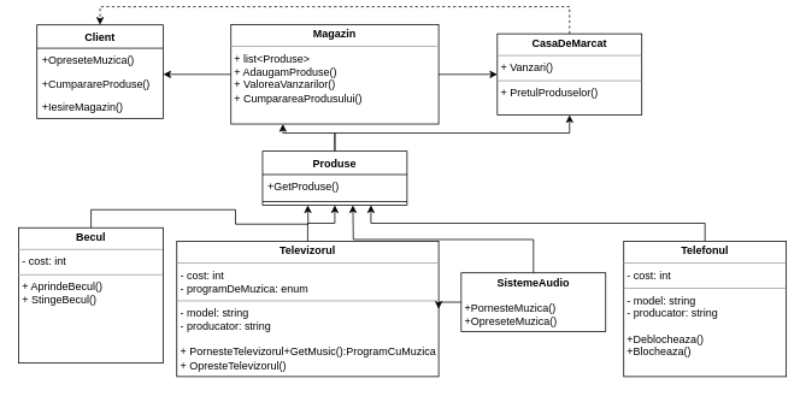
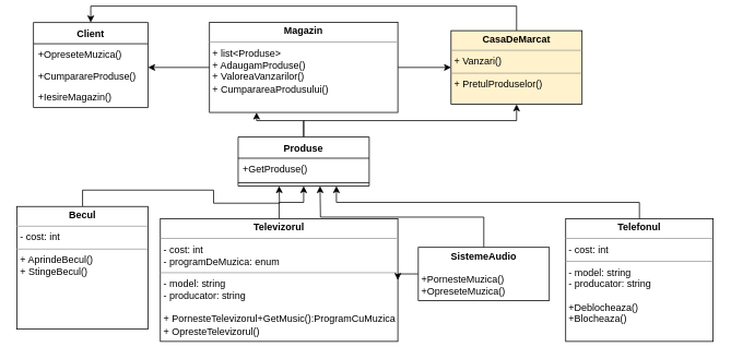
  <mxCell id="0" />
  <mxCell id="1" parent="0" />
  <mxCell id="2" style="edgeStyle=orthogonalEdgeStyle;rounded=0;orthogonalLoop=1;jettySize=auto;html=1;exitX=1;exitY=0.5;exitDx=0;exitDy=0;entryX=0;entryY=0.5;entryDx=0;entryDy=0;" edge="1" parent="1" source="4" target="6"><mxGeometry relative="1" as="geometry" /></mxCell>
  <mxCell id="3" style="edgeStyle=orthogonalEdgeStyle;rounded=0;orthogonalLoop=1;jettySize=auto;html=1;exitX=0;exitY=0.5;exitDx=0;exitDy=0;entryX=1;entryY=0.115;entryDx=0;entryDy=0;entryPerimeter=0;" edge="1" parent="1" source="4" target="24"><mxGeometry relative="1" as="geometry" /></mxCell>
  <mxCell id="4" value="&lt;p style=&quot;margin:0px;margin-top:4px;text-align:center;&quot;&gt;&lt;b&gt;Magazin&lt;/b&gt;&lt;/p&gt;&lt;hr size=&quot;1&quot;&gt;&lt;p style=&quot;margin:0px;margin-left:4px;&quot;&gt;+ list&amp;lt;Produse&amp;gt;&lt;/p&gt;&lt;p style=&quot;margin:0px;margin-left:4px;&quot;&gt;+ AdaugamProduse()&lt;/p&gt;&lt;p style=&quot;margin:0px;margin-left:4px;&quot;&gt;+ ValoreaVanzarilor()&lt;/p&gt;&lt;p style=&quot;margin:0px;margin-left:4px;&quot;&gt;+ CumparareaProdusului()&lt;/p&gt;&lt;p style=&quot;margin:0px;margin-left:4px;&quot;&gt;&lt;br&gt;&lt;/p&gt;" style="verticalAlign=top;align=left;overflow=fill;fontSize=12;fontFamily=Helvetica;html=1;" vertex="1" parent="1"><mxGeometry x="255" y="20" width="230" height="110" as="geometry" /></mxCell>
- <mxCell id="5" style="edgeStyle=orthogonalEdgeStyle;rounded=0;orthogonalLoop=1;jettySize=auto;html=1;exitX=0.5;exitY=0;exitDx=0;exitDy=0;entryX=0.5;entryY=0;entryDx=0;entryDy=0;dashed=1;" edge="1" parent="1" source="6" target="22"><mxGeometry relative="1" as="geometry" /></mxCell>
- <mxCell id="6" value="&lt;p style=&quot;margin:0px;margin-top:4px;text-align:center;&quot;&gt;&lt;b&gt;CasaDeMarcat&lt;/b&gt;&lt;/p&gt;&lt;hr size=&quot;1&quot;&gt;&lt;p style=&quot;margin:0px;margin-left:4px;&quot;&gt;+ Vanzari()&lt;/p&gt;&lt;hr size=&quot;1&quot;&gt;&lt;p style=&quot;margin:0px;margin-left:4px;&quot;&gt;+ PretulProduselor()&lt;/p&gt;" style="verticalAlign=top;align=left;overflow=fill;fontSize=12;fontFamily=Helvetica;html=1;" vertex="1" parent="1"><mxGeometry x="550" y="30" width="160" height="90" as="geometry" /></mxCell>
+ <mxCell id="5" style="edgeStyle=orthogonalEdgeStyle;rounded=0;orthogonalLoop=1;jettySize=auto;html=1;exitX=0.5;exitY=0;exitDx=0;exitDy=0;entryX=0.5;entryY=0;entryDx=0;entryDy=0;" edge="1" parent="1" source="6" target="22"><mxGeometry relative="1" as="geometry" /></mxCell>
+ <mxCell id="6" value="&lt;p style=&quot;margin:0px;margin-top:4px;text-align:center;&quot;&gt;&lt;b&gt;CasaDeMarcat&lt;/b&gt;&lt;/p&gt;&lt;hr size=&quot;1&quot;&gt;&lt;p style=&quot;margin:0px;margin-left:4px;&quot;&gt;+ Vanzari()&lt;/p&gt;&lt;hr size=&quot;1&quot;&gt;&lt;p style=&quot;margin:0px;margin-left:4px;&quot;&gt;+ PretulProduselor()&lt;/p&gt;" style="verticalAlign=top;align=left;overflow=fill;fontSize=12;fontFamily=Helvetica;html=1;fillColor=#fff2cc;" vertex="1" parent="1"><mxGeometry x="550" y="30" width="160" height="90" as="geometry" /></mxCell>
  <mxCell id="7" style="edgeStyle=orthogonalEdgeStyle;rounded=0;orthogonalLoop=1;jettySize=auto;html=1;exitX=0.5;exitY=0;exitDx=0;exitDy=0;" edge="1" parent="1" source="8"><mxGeometry relative="1" as="geometry"><mxPoint x="340" y="220" as="targetPoint" /></mxGeometry></mxCell>
  <mxCell id="8" value="&lt;p style=&quot;margin:0px;margin-top:4px;text-align:center;&quot;&gt;&lt;b&gt;Becul&lt;/b&gt;&lt;/p&gt;&lt;hr size=&quot;1&quot;&gt;&lt;p style=&quot;margin:0px;margin-left:4px;&quot;&gt;- cost: int&lt;/p&gt;&lt;hr size=&quot;1&quot;&gt;&lt;p style=&quot;margin:0px;margin-left:4px;&quot;&gt;+ AprindeBecul()&lt;/p&gt;&lt;p style=&quot;margin:0px;margin-left:4px;&quot;&gt;+ StingeBecul()&lt;/p&gt;&lt;p style=&quot;margin:0px;margin-left:4px;&quot;&gt;&lt;br&gt;&lt;/p&gt;&lt;p style=&quot;margin:0px;margin-left:4px;&quot;&gt;&lt;br&gt;&lt;/p&gt;&lt;p style=&quot;margin:0px;margin-left:4px;&quot;&gt;&lt;br&gt;&lt;/p&gt;" style="verticalAlign=top;align=left;overflow=fill;fontSize=12;fontFamily=Helvetica;html=1;" vertex="1" parent="1"><mxGeometry x="20" y="245" width="160" height="150" as="geometry" /></mxCell>
  <mxCell id="9" style="edgeStyle=orthogonalEdgeStyle;rounded=0;orthogonalLoop=1;jettySize=auto;html=1;exitX=0.5;exitY=0;exitDx=0;exitDy=0;entryX=0.5;entryY=1;entryDx=0;entryDy=0;" edge="1" parent="1" source="10" target="19"><mxGeometry relative="1" as="geometry" /></mxCell>
  <mxCell id="10" value="&lt;p style=&quot;margin:0px;margin-top:4px;text-align:center;&quot;&gt;&lt;b&gt;Televizorul&lt;/b&gt;&lt;/p&gt;&lt;hr size=&quot;1&quot;&gt;&lt;p style=&quot;margin:0px;margin-left:4px;&quot;&gt;- cost: int&lt;/p&gt;&lt;p style=&quot;margin:0px;margin-left:4px;&quot;&gt;- programDeMuzica: enum&lt;/p&gt;&lt;hr size=&quot;1&quot;&gt;&lt;p style=&quot;margin:0px;margin-left:4px;&quot;&gt;- model: string&lt;/p&gt;&lt;p style=&quot;margin:0px;margin-left:4px;&quot;&gt;- producator: string&lt;/p&gt;&lt;p style=&quot;margin:0px;margin-left:4px;&quot;&gt;&lt;br&gt;&lt;/p&gt;&lt;p style=&quot;margin:0px;margin-left:4px;&quot;&gt;+ PornesteTelevizorul+GetMusic():ProgramCuMuzica&lt;/p&gt;&lt;p style=&quot;margin:0px;margin-left:4px;&quot;&gt;+ OpresteTelevizorul()&lt;/p&gt;&lt;p style=&quot;margin:0px;margin-left:4px;&quot;&gt;&lt;br&gt;&lt;/p&gt;&lt;p style=&quot;margin:0px;margin-left:4px;&quot;&gt;&lt;br&gt;&lt;/p&gt;" style="verticalAlign=top;align=left;overflow=fill;fontSize=12;fontFamily=Helvetica;html=1;" vertex="1" parent="1"><mxGeometry x="195" y="260" width="290" height="150" as="geometry" /></mxCell>
  <mxCell id="11" style="edgeStyle=orthogonalEdgeStyle;rounded=0;orthogonalLoop=1;jettySize=auto;html=1;exitX=0.5;exitY=0;exitDx=0;exitDy=0;entryX=0.75;entryY=1;entryDx=0;entryDy=0;" edge="1" parent="1" source="12" target="19"><mxGeometry relative="1" as="geometry" /></mxCell>
  <mxCell id="12" value="&lt;p style=&quot;margin:0px;margin-top:4px;text-align:center;&quot;&gt;&lt;b&gt;Telefonul&lt;/b&gt;&lt;/p&gt;&lt;hr size=&quot;1&quot;&gt;&lt;p style=&quot;margin:0px;margin-left:4px;&quot;&gt;- cost: int&lt;/p&gt;&lt;hr size=&quot;1&quot;&gt;&lt;p style=&quot;margin:0px;margin-left:4px;&quot;&gt;- model: string&lt;/p&gt;&lt;p style=&quot;margin:0px;margin-left:4px;&quot;&gt;- producator: string&lt;/p&gt;&lt;p style=&quot;margin:0px;margin-left:4px;&quot;&gt;&lt;br&gt;&lt;/p&gt;&lt;p style=&quot;margin:0px;margin-left:4px;&quot;&gt;+Deblocheaza()&lt;/p&gt;&lt;p style=&quot;margin:0px;margin-left:4px;&quot;&gt;+Blocheaza()&lt;/p&gt;&lt;p style=&quot;margin:0px;margin-left:4px;&quot;&gt;&lt;br&gt;&lt;/p&gt;&lt;p style=&quot;margin:0px;margin-left:4px;&quot;&gt;&lt;br&gt;&lt;/p&gt;&lt;p style=&quot;margin:0px;margin-left:4px;&quot;&gt;&lt;br&gt;&lt;/p&gt;" style="verticalAlign=top;align=left;overflow=fill;fontSize=12;fontFamily=Helvetica;html=1;" vertex="1" parent="1"><mxGeometry x="690" y="260" width="180" height="150" as="geometry" /></mxCell>
  <mxCell id="13" style="edgeStyle=orthogonalEdgeStyle;rounded=0;orthogonalLoop=1;jettySize=auto;html=1;exitX=0;exitY=0.5;exitDx=0;exitDy=0;entryX=1;entryY=0.5;entryDx=0;entryDy=0;" edge="1" parent="1" source="15" target="10"><mxGeometry relative="1" as="geometry" /></mxCell>
  <mxCell id="14" style="edgeStyle=orthogonalEdgeStyle;rounded=0;orthogonalLoop=1;jettySize=auto;html=1;exitX=0.5;exitY=0;exitDx=0;exitDy=0;" edge="1" parent="1" source="15"><mxGeometry relative="1" as="geometry"><mxPoint x="390" y="220" as="targetPoint" /></mxGeometry></mxCell>
  <mxCell id="15" value="&lt;p style=&quot;margin:0px;margin-top:4px;text-align:center;&quot;&gt;&lt;b&gt;SistemeAudio&lt;/b&gt;&lt;/p&gt;&lt;p style=&quot;margin:0px;margin-left:4px;&quot;&gt;&lt;br&gt;&lt;/p&gt;&lt;p style=&quot;margin:0px;margin-left:4px;&quot;&gt;+PornesteMuzica()&lt;/p&gt;&lt;p style=&quot;margin:0px;margin-left:4px;&quot;&gt;+OpreseteMuzica()&lt;/p&gt;" style="verticalAlign=top;align=left;overflow=fill;fontSize=12;fontFamily=Helvetica;html=1;" vertex="1" parent="1"><mxGeometry x="510" y="295" width="160" height="65" as="geometry" /></mxCell>
  <mxCell id="16" value="" style="text;strokeColor=none;fillColor=none;align=left;verticalAlign=middle;spacingTop=-1;spacingLeft=4;spacingRight=4;rotatable=0;labelPosition=right;points=[];portConstraint=eastwest;" vertex="1" parent="1"><mxGeometry x="430" y="210" width="20" height="14" as="geometry" /></mxCell>
  <mxCell id="17" style="edgeStyle=orthogonalEdgeStyle;rounded=0;orthogonalLoop=1;jettySize=auto;html=1;exitX=0.5;exitY=0;exitDx=0;exitDy=0;entryX=0.5;entryY=1;entryDx=0;entryDy=0;" edge="1" parent="1" source="19" target="6"><mxGeometry relative="1" as="geometry" /></mxCell>
  <mxCell id="18" style="edgeStyle=orthogonalEdgeStyle;rounded=0;orthogonalLoop=1;jettySize=auto;html=1;exitX=0.5;exitY=0;exitDx=0;exitDy=0;entryX=0.25;entryY=1;entryDx=0;entryDy=0;" edge="1" parent="1" source="19" target="4"><mxGeometry relative="1" as="geometry" /></mxCell>
  <mxCell id="19" value="Produse" style="swimlane;fontStyle=1;align=center;verticalAlign=top;childLayout=stackLayout;horizontal=1;startSize=26;horizontalStack=0;resizeParent=1;resizeParentMax=0;resizeLast=0;collapsible=1;marginBottom=0;" vertex="1" parent="1"><mxGeometry x="290" y="160" width="160" height="60" as="geometry" /></mxCell>
  <mxCell id="20" value="+GetProduse()" style="text;strokeColor=none;fillColor=none;align=left;verticalAlign=top;spacingLeft=4;spacingRight=4;overflow=hidden;rotatable=0;points=[[0,0.5],[1,0.5]];portConstraint=eastwest;" vertex="1" parent="19"><mxGeometry y="26" width="160" height="26" as="geometry" /></mxCell>
  <mxCell id="21" value="" style="line;strokeWidth=1;fillColor=none;align=left;verticalAlign=middle;spacingTop=-1;spacingLeft=3;spacingRight=3;rotatable=0;labelPosition=right;points=[];portConstraint=eastwest;" vertex="1" parent="19"><mxGeometry y="52" width="160" height="8" as="geometry" /></mxCell>
  <mxCell id="22" value="Client" style="swimlane;fontStyle=1;childLayout=stackLayout;horizontal=1;startSize=26;fillColor=none;horizontalStack=0;resizeParent=1;resizeParentMax=0;resizeLast=0;collapsible=1;marginBottom=0;" vertex="1" parent="1"><mxGeometry x="40" y="20" width="140" height="104" as="geometry" /></mxCell>
  <mxCell id="23" value="+OpreseteMuzica()" style="text;strokeColor=none;fillColor=none;align=left;verticalAlign=top;spacingLeft=4;spacingRight=4;overflow=hidden;rotatable=0;points=[[0,0.5],[1,0.5]];portConstraint=eastwest;" vertex="1" parent="22"><mxGeometry y="26" width="140" height="26" as="geometry" /></mxCell>
  <mxCell id="24" value="+CumparareProduse()" style="text;strokeColor=none;fillColor=none;align=left;verticalAlign=top;spacingLeft=4;spacingRight=4;overflow=hidden;rotatable=0;points=[[0,0.5],[1,0.5]];portConstraint=eastwest;" vertex="1" parent="22"><mxGeometry y="52" width="140" height="26" as="geometry" /></mxCell>
  <mxCell id="25" value="+IesireMagazin()" style="text;strokeColor=none;fillColor=none;align=left;verticalAlign=top;spacingLeft=4;spacingRight=4;overflow=hidden;rotatable=0;points=[[0,0.5],[1,0.5]];portConstraint=eastwest;" vertex="1" parent="22"><mxGeometry y="78" width="140" height="26" as="geometry" /></mxCell>
